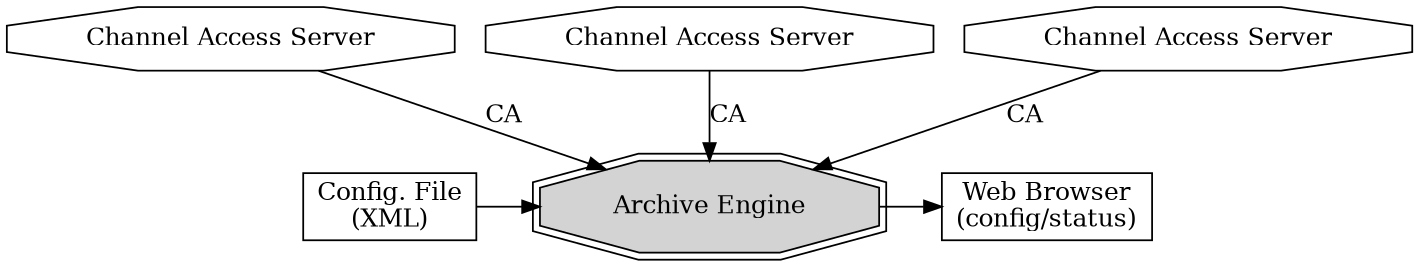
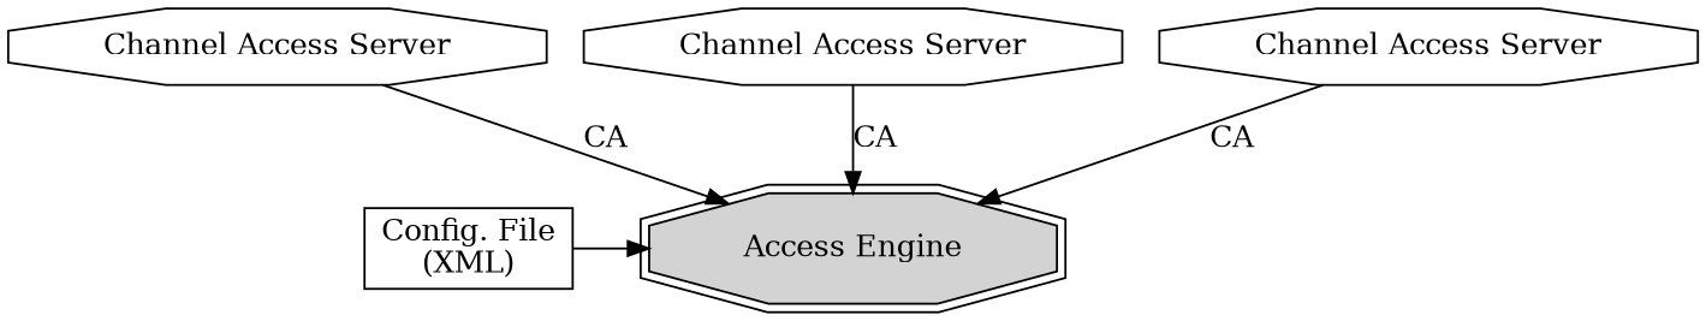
  digraph {
    node [shape=octagon]
-   n1 [label="Archive Engine" shape=doubleoctagon style=filled]
-   n2 [label="Web Browser\n(config/status)" shape=box]
+   n1 [label="Access Engine" shape=doubleoctagon style=filled]
    n3 [label="Config. File\n(XML)" shape=box]
    n4 [label="Channel Access Server"]
    n5 [label="Channel Access Server"]
    n6 [label="Channel Access Server"]
    subgraph sub_1 {
      rank=same
      n1
-     n2
      n3
    }
-   n1 -> n2
    n3 -> n1
    n4 -> n1 [label=CA]
    n5 -> n1 [label=CA]
    n6 -> n1 [label=CA]
  }
